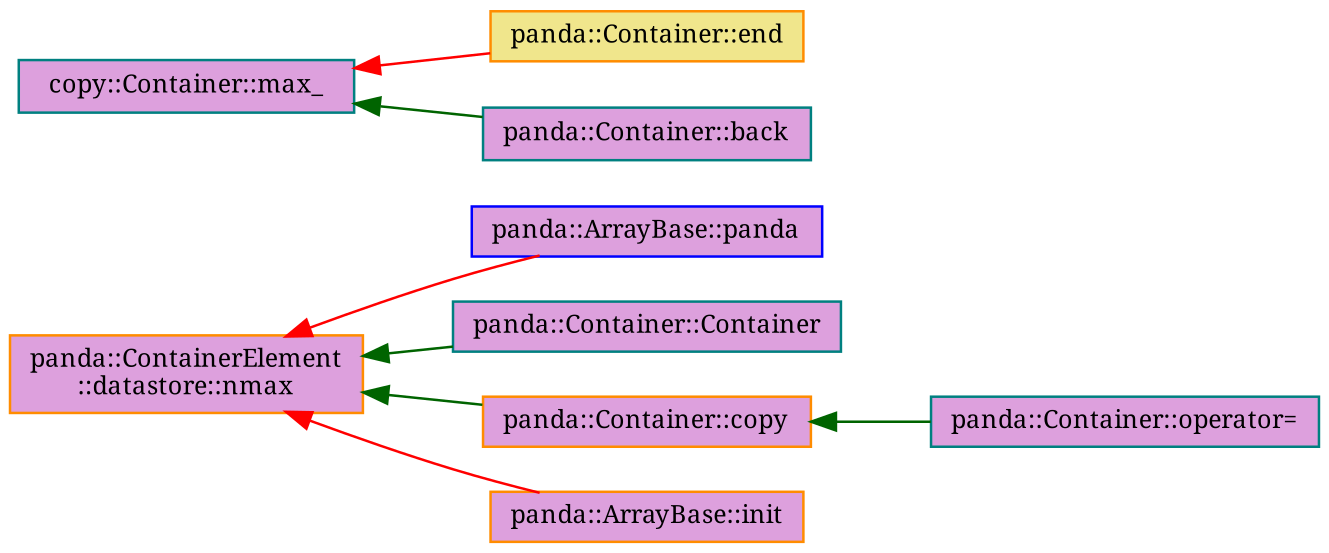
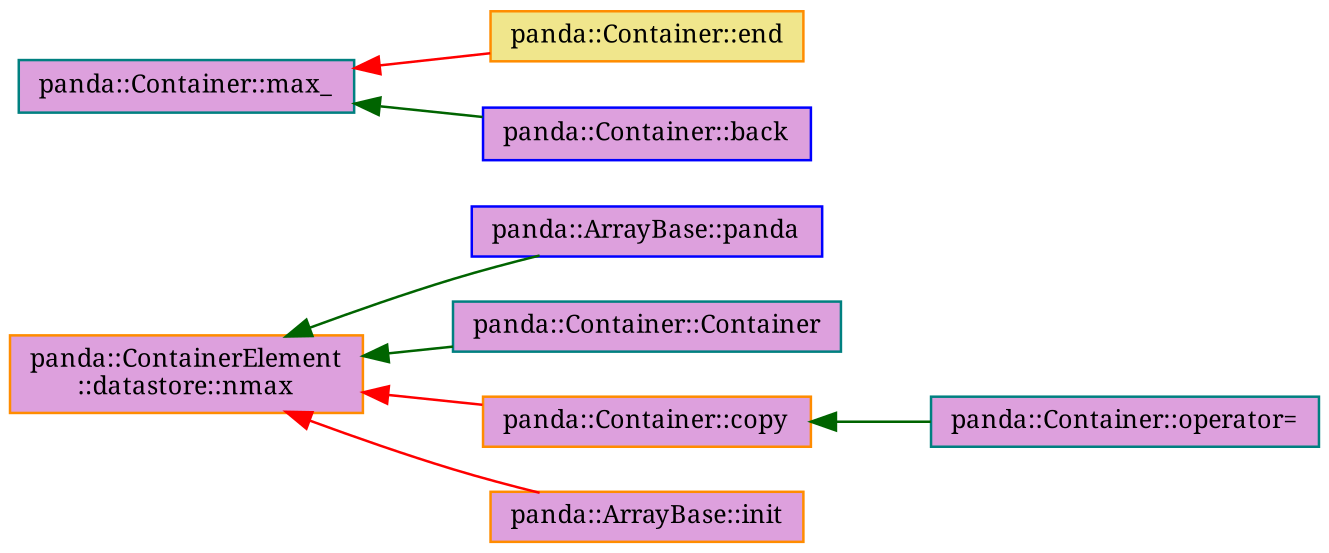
  digraph {
    fontname="Noto Serif"
    rankdir=LR
    node [color=darkorange fillcolor=plum fontname="Noto Serif" fontsize=10 shape=record style=filled]
    edge [color=darkgreen dir=back fontname="Noto Serif" fontsize=10 labelfontname=Helvetica labelfontsize=10 style=solid]
    n1 [fontcolor=black height=0.2 label="panda::ContainerElement\l::datastore::nmax" width=0.4]
    n2 [color=blue height=0.2 label="panda::ArrayBase::panda" width=0.4]
    n3 [color=teal height=0.2 label="panda::Container::Container" width=0.4]
    n4 [height=0.2 label="panda::Container::copy" width=0.4]
    n5 [height=0.2 label="panda::ArrayBase::init" width=0.4]
-   n6 [color=teal height=0.2 label="copy::Container::max_" width=0.4]
+   n6 [color=teal height=0.2 label="panda::Container::max_" width=0.4]
    n7 [fillcolor=khaki height=0.2 label="panda::Container::end" width=0.4]
-   n8 [color=teal height=0.2 label="panda::Container::back" width=0.4]
+   n8 [color=blue height=0.2 label="panda::Container::back" width=0.4]
    n9 [color=teal height=0.2 label="panda::Container::operator=" width=0.4]
-   n1 -> n2 [color=red]
+   n1 -> n2
    n1 -> n3
-   n1 -> n4
+   n1 -> n4 [color=red]
    n1 -> n5 [color=red]
    n4 -> n9
    n6 -> n7 [color=red]
    n6 -> n8
  }
